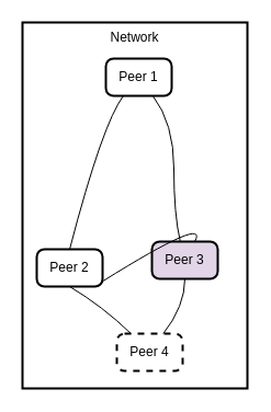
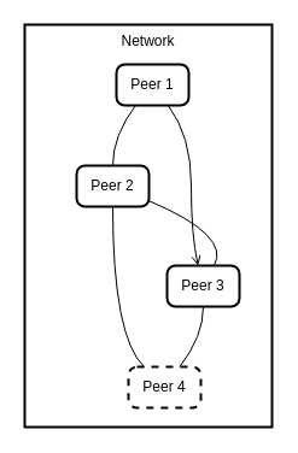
  <mxCell id="0" />
  <mxCell id="1" parent="0" />
  <mxCell id="2" value="Network" style="whiteSpace=wrap;strokeWidth=2;verticalAlign=top;" vertex="1" parent="1"><mxGeometry width="205" height="334" as="geometry" x="20" y="20" /></mxCell>
- <mxCell id="3" value="Peer 2" style="rounded=1;absoluteArcSize=1;arcSize=14;whiteSpace=wrap;strokeWidth=2;" vertex="1" parent="2"><mxGeometry x="13" y="207" width="60" height="34" as="geometry" /></mxCell>
+ <mxCell id="3" value="Peer 2" style="rounded=1;absoluteArcSize=1;arcSize=14;whiteSpace=wrap;strokeWidth=2;" vertex="1" parent="2"><mxGeometry x="43" y="117" width="60" height="34" as="geometry" /></mxCell>
  <mxCell id="4" value="Peer 1" style="rounded=1;absoluteArcSize=1;arcSize=14;whiteSpace=wrap;strokeWidth=2;" vertex="1" parent="2"><mxGeometry x="76" y="33" width="60" height="34" as="geometry" /></mxCell>
- <mxCell id="5" value="Peer 3" style="rounded=1;absoluteArcSize=1;arcSize=14;whiteSpace=wrap;strokeWidth=2;fillColor=#e1d5e7;" vertex="1" parent="2"><mxGeometry x="118" y="200" width="60" height="34" as="geometry" /></mxCell>
+ <mxCell id="5" value="Peer 3" style="rounded=1;absoluteArcSize=1;arcSize=14;whiteSpace=wrap;strokeWidth=2;" vertex="1" parent="2"><mxGeometry x="118" y="200" width="60" height="34" as="geometry" /></mxCell>
  <mxCell id="6" value="Peer 4" style="rounded=1;absoluteArcSize=1;arcSize=14;whiteSpace=wrap;strokeWidth=2;dashed=1;" vertex="1" parent="2"><mxGeometry x="86" y="284" width="60" height="34" as="geometry" /></mxCell>
  <mxCell id="7" value="" style="curved=1;startArrow=none;endArrow=none;exitX=0.27;exitY=0.99;entryX=0.5;entryY=-0.01;" edge="1" parent="2" source="4" target="3"><mxGeometry relative="1" as="geometry"><Array as="points"><mxPoint x="73" y="92" /></Array></mxGeometry></mxCell>
- <mxCell id="8" value="" style="curved=1;startArrow=none;endArrow=none;exitX=0.71;exitY=0.99;entryX=0.43;entryY=0;" edge="1" parent="2" source="4" target="5"><mxGeometry relative="1" as="geometry"><Array as="points"><mxPoint x="138" y="92" /><mxPoint x="138" y="175" /></Array></mxGeometry></mxCell>
+ <mxCell id="8" value="" style="curved=1;startArrow=none;endArrow=open;exitX=0.71;exitY=0.99;entryX=0.43;entryY=0;" edge="1" parent="2" source="4" target="5"><mxGeometry relative="1" as="geometry"><Array as="points"><mxPoint x="138" y="92" /><mxPoint x="138" y="175" /></Array></mxGeometry></mxCell>
  <mxCell id="9" value="" style="curved=1;startArrow=none;endArrow=none;exitX=1;exitY=0.86;entryX=0.65;entryY=0;" edge="1" parent="2" source="3" target="5"><mxGeometry relative="1" as="geometry"><Array as="points"><mxPoint x="171" y="175" /></Array></mxGeometry></mxCell>
  <mxCell id="10" value="" style="curved=1;startArrow=none;endArrow=none;exitX=0.5;exitY=0.97;entryX=0.21;entryY=-0.01;" edge="1" parent="2" source="3" target="6"><mxGeometry relative="1" as="geometry"><Array as="points"><mxPoint x="73" y="259" /></Array></mxGeometry></mxCell>
  <mxCell id="11" value="" style="curved=1;startArrow=none;endArrow=none;exitX=0.5;exitY=0.99;entryX=0.71;entryY=-0.01;" edge="1" parent="2" source="5" target="6"><mxGeometry relative="1" as="geometry"><Array as="points"><mxPoint x="148" y="259" /></Array></mxGeometry></mxCell>
